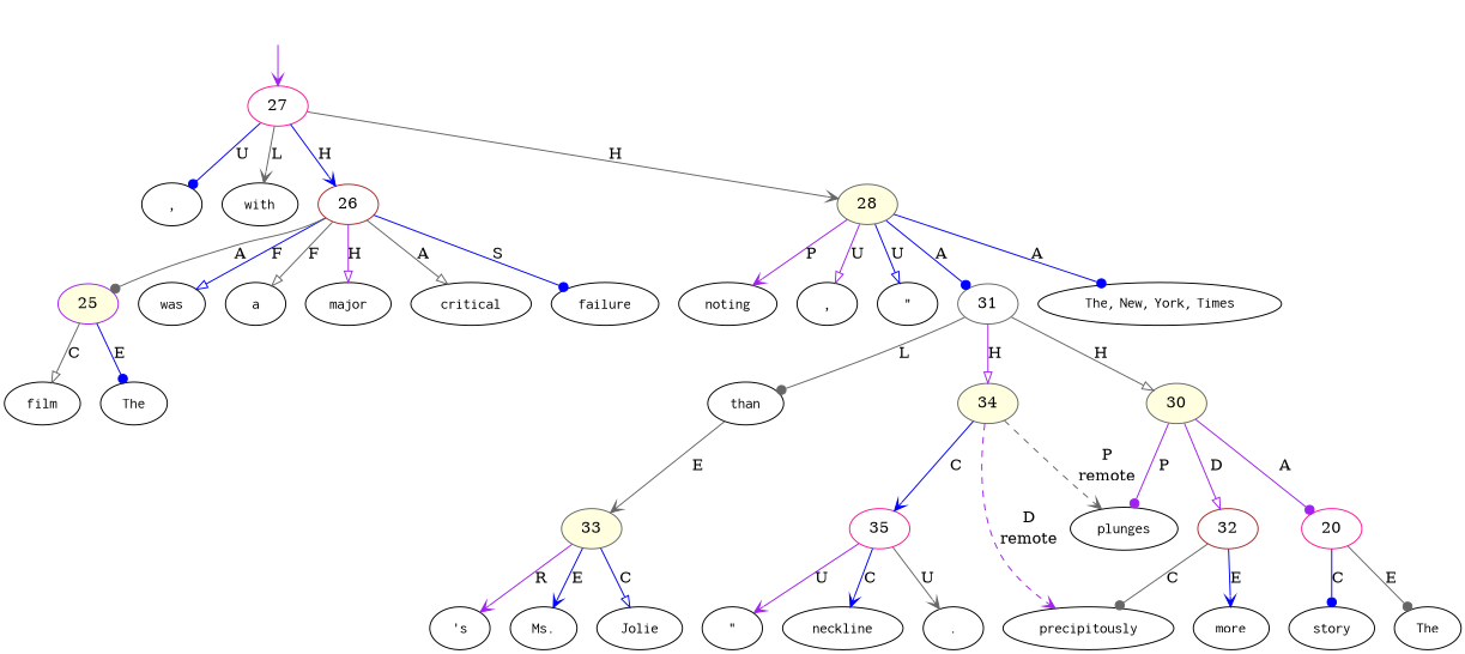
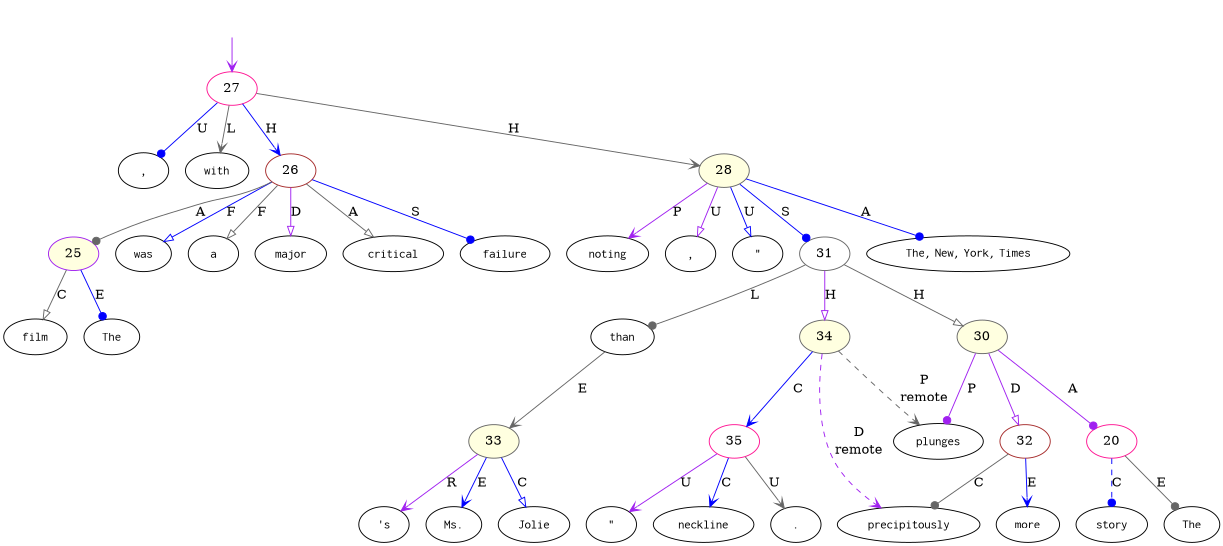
  digraph {
    node [shape=oval]
    edge [arrowhead=vee color=blue]
    top [style=invis shape=""]
    27 [color=deeppink fillcolor=white style=filled shape=""]
    n3 [label=<<table align="center" border="0" cellspacing="0"><tr><td colspan="2"><font face="Courier">,</font></td></tr></table>>]
    n4 [label=<<table align="center" border="0" cellspacing="0"><tr><td colspan="2"><font face="Courier">with</font></td></tr></table>>]
    26 [color=brown fillcolor=white style=filled shape=""]
    28 [color=gray40 fillcolor=lightyellow style=filled shape=""]
    n7 [label=<<table align="center" border="0" cellspacing="0"><tr><td colspan="2"><font face="Courier">was</font></td></tr></table>>]
    n8 [label=<<table align="center" border="0" cellspacing="0"><tr><td colspan="2"><font face="Courier">a</font></td></tr></table>>]
    n9 [label=<<table align="center" border="0" cellspacing="0"><tr><td colspan="2"><font face="Courier">major</font></td></tr></table>>]
    n10 [label=<<table align="center" border="0" cellspacing="0"><tr><td colspan="2"><font face="Courier">critical</font></td></tr></table>>]
    n11 [label=<<table align="center" border="0" cellspacing="0"><tr><td colspan="2"><font face="Courier">failure</font></td></tr></table>>]
    25 [color=purple fillcolor=lightyellow style=filled shape=""]
    n13 [label=<<table align="center" border="0" cellspacing="0"><tr><td colspan="2"><font face="Courier">The</font>,&nbsp;<font face="Courier">New</font>,&nbsp;<font face="Courier">York</font>,&nbsp;<font face="Courier">Times</font></td></tr></table>>]
    n14 [label=<<table align="center" border="0" cellspacing="0"><tr><td colspan="2"><font face="Courier">noting</font></td></tr></table>>]
    n15 [label=<<table align="center" border="0" cellspacing="0"><tr><td colspan="2"><font face="Courier">,</font></td></tr></table>>]
    n16 [label=<<table align="center" border="0" cellspacing="0"><tr><td colspan="2"><font face="Courier">&quot;</font></td></tr></table>>]
    31 [color=gray40 fillcolor=white style=filled shape=""]
    n18 [label=<<table align="center" border="0" cellspacing="0"><tr><td colspan="2"><font face="Courier">The</font></td></tr></table>>]
    n19 [label=<<table align="center" border="0" cellspacing="0"><tr><td colspan="2"><font face="Courier">film</font></td></tr></table>>]
    n20 [label=<<table align="center" border="0" cellspacing="0"><tr><td colspan="2"><font face="Courier">The</font></td></tr></table>>]
    n21 [label=<<table align="center" border="0" cellspacing="0"><tr><td colspan="2"><font face="Courier">story</font></td></tr></table>>]
    n22 [label=<<table align="center" border="0" cellspacing="0"><tr><td colspan="2"><font face="Courier">plunges</font></td></tr></table>>]
    n23 [label=<<table align="center" border="0" cellspacing="0"><tr><td colspan="2"><font face="Courier">more</font></td></tr></table>>]
    n24 [label=<<table align="center" border="0" cellspacing="0"><tr><td colspan="2"><font face="Courier">precipitously</font></td></tr></table>>]
    n25 [label=<<table align="center" border="0" cellspacing="0"><tr><td colspan="2"><font face="Courier">than</font></td></tr></table>>]
    33 [color=gray40 fillcolor=lightyellow style=filled shape=""]
    n27 [label=<<table align="center" border="0" cellspacing="0"><tr><td colspan="2"><font face="Courier">Ms.</font></td></tr></table>>]
    n28 [label=<<table align="center" border="0" cellspacing="0"><tr><td colspan="2"><font face="Courier">Jolie</font></td></tr></table>>]
    n29 [label=<<table align="center" border="0" cellspacing="0"><tr><td colspan="2"><font face="Courier">&#x27;s</font></td></tr></table>>]
    n30 [label=<<table align="center" border="0" cellspacing="0"><tr><td colspan="2"><font face="Courier">neckline</font></td></tr></table>>]
    n31 [label=<<table align="center" border="0" cellspacing="0"><tr><td colspan="2"><font face="Courier">.</font></td></tr></table>>]
    n32 [label=<<table align="center" border="0" cellspacing="0"><tr><td colspan="2"><font face="Courier">&quot;</font></td></tr></table>>]
    30 [color=gray40 fillcolor=lightyellow style=filled shape=""]
    34 [color=gray40 fillcolor=lightyellow style=filled shape=""]
    n35 [color=deeppink fillcolor=white label=20 style=filled shape=""]
    32 [color=brown fillcolor=white style=filled shape=""]
    35 [color=deeppink fillcolor=white style=filled shape=""]
    top -> 27 [color=purple]
    27 -> n3 [arrowhead=dot label=U]
    27 -> n4 [color=gray40 label=L]
    27 -> 26 [label=H]
    27 -> 28 [color=gray40 label=H]
    26 -> n7 [arrowhead=onormal label=F]
    26 -> n8 [arrowhead=onormal color=gray40 label=F]
-   26 -> n9 [arrowhead=onormal color=purple label=H]
+   26 -> n9 [arrowhead=onormal color=purple label=D]
    26 -> n10 [arrowhead=onormal color=gray40 label=A]
    26 -> n11 [arrowhead=dot label=S]
    26 -> 25 [arrowhead=dot color=gray40 label=A]
    28 -> n13 [arrowhead=dot label=A]
    28 -> n14 [color=purple label=P]
    28 -> n15 [arrowhead=onormal color=purple label=U]
    28 -> n16 [arrowhead=onormal label=U]
-   28 -> 31 [arrowhead=dot label=A]
+   28 -> 31 [arrowhead=dot label=S]
    25 -> n18 [arrowhead=dot label=E]
    25 -> n19 [arrowhead=onormal color=gray40 label=C]
    31 -> n25 [arrowhead=dot color=gray40 label=L]
    31 -> 30 [arrowhead=onormal color=gray40 label=H]
    31 -> 34 [arrowhead=onormal color=purple label=H]
    n25 -> 33 [color=gray40 label=E]
    33 -> n27 [label=E]
    33 -> n28 [arrowhead=onormal label=C]
    33 -> n29 [color=purple label=R]
    30 -> n22 [arrowhead=dot color=purple label=P]
    30 -> n35 [arrowhead=dot color=purple label=A]
    30 -> 32 [arrowhead=onormal color=purple label=D]
    34 -> n22 [color=gray40 label=<<table align="center" border="0" cellspacing="0"><tr><td colspan="1">P</td></tr><tr><td>remote</td></tr></table>> style=dashed]
    34 -> n24 [color=purple label=<<table align="center" border="0" cellspacing="0"><tr><td colspan="1">D</td></tr><tr><td>remote</td></tr></table>> style=dashed]
    34 -> 35 [label=C]
    n35 -> n20 [arrowhead=dot color=gray40 label=E]
-   n35 -> n21 [arrowhead=dot label=C]
+   n35 -> n21 [arrowhead=dot label=C style=dashed]
    32 -> n23 [label=E]
    32 -> n24 [arrowhead=dot color=gray40 label=C]
    35 -> n30 [label=C]
    35 -> n31 [color=gray40 label=U]
    35 -> n32 [color=purple label=U]
  }
